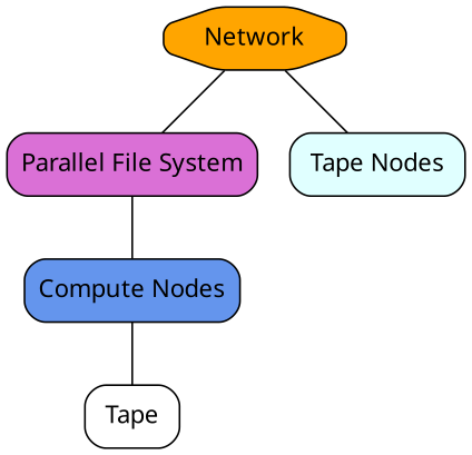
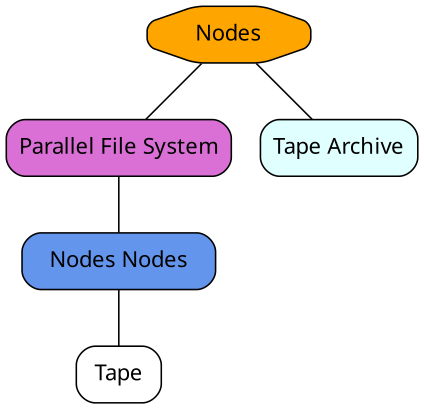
  graph {
    fontname="sans serif"
    node [fontname="sans serif" shape=box style="filled, rounded"]
    edge [fontname="sans serif"]
-   n1 [fillcolor=cornflowerblue label="Compute Nodes"]
+   n1 [fillcolor=cornflowerblue label="Nodes Nodes"]
    n2 [fillcolor=white label=Tape]
    n3 [fillcolor=orchid label="Parallel File System"]
-   n4 [fillcolor=lightcyan label="Tape Nodes"]
-   n5 [fillcolor=orange label=Network shape=octagon]
+   n4 [fillcolor=lightcyan label="Tape Archive"]
+   n5 [fillcolor=orange label=Nodes shape=octagon]
    subgraph sub_1 {
      rank=same
      n1
    }
    subgraph sub_2 {
      rank=same
      n2
    }
    subgraph sub_3 {
      rank=same
      n3
      n4
    }
    subgraph sub_4 {
      rank=same
      n5
    }
    n1 -- n2
    n3 -- n1
    n5 -- n3
    n5 -- n4
  }
